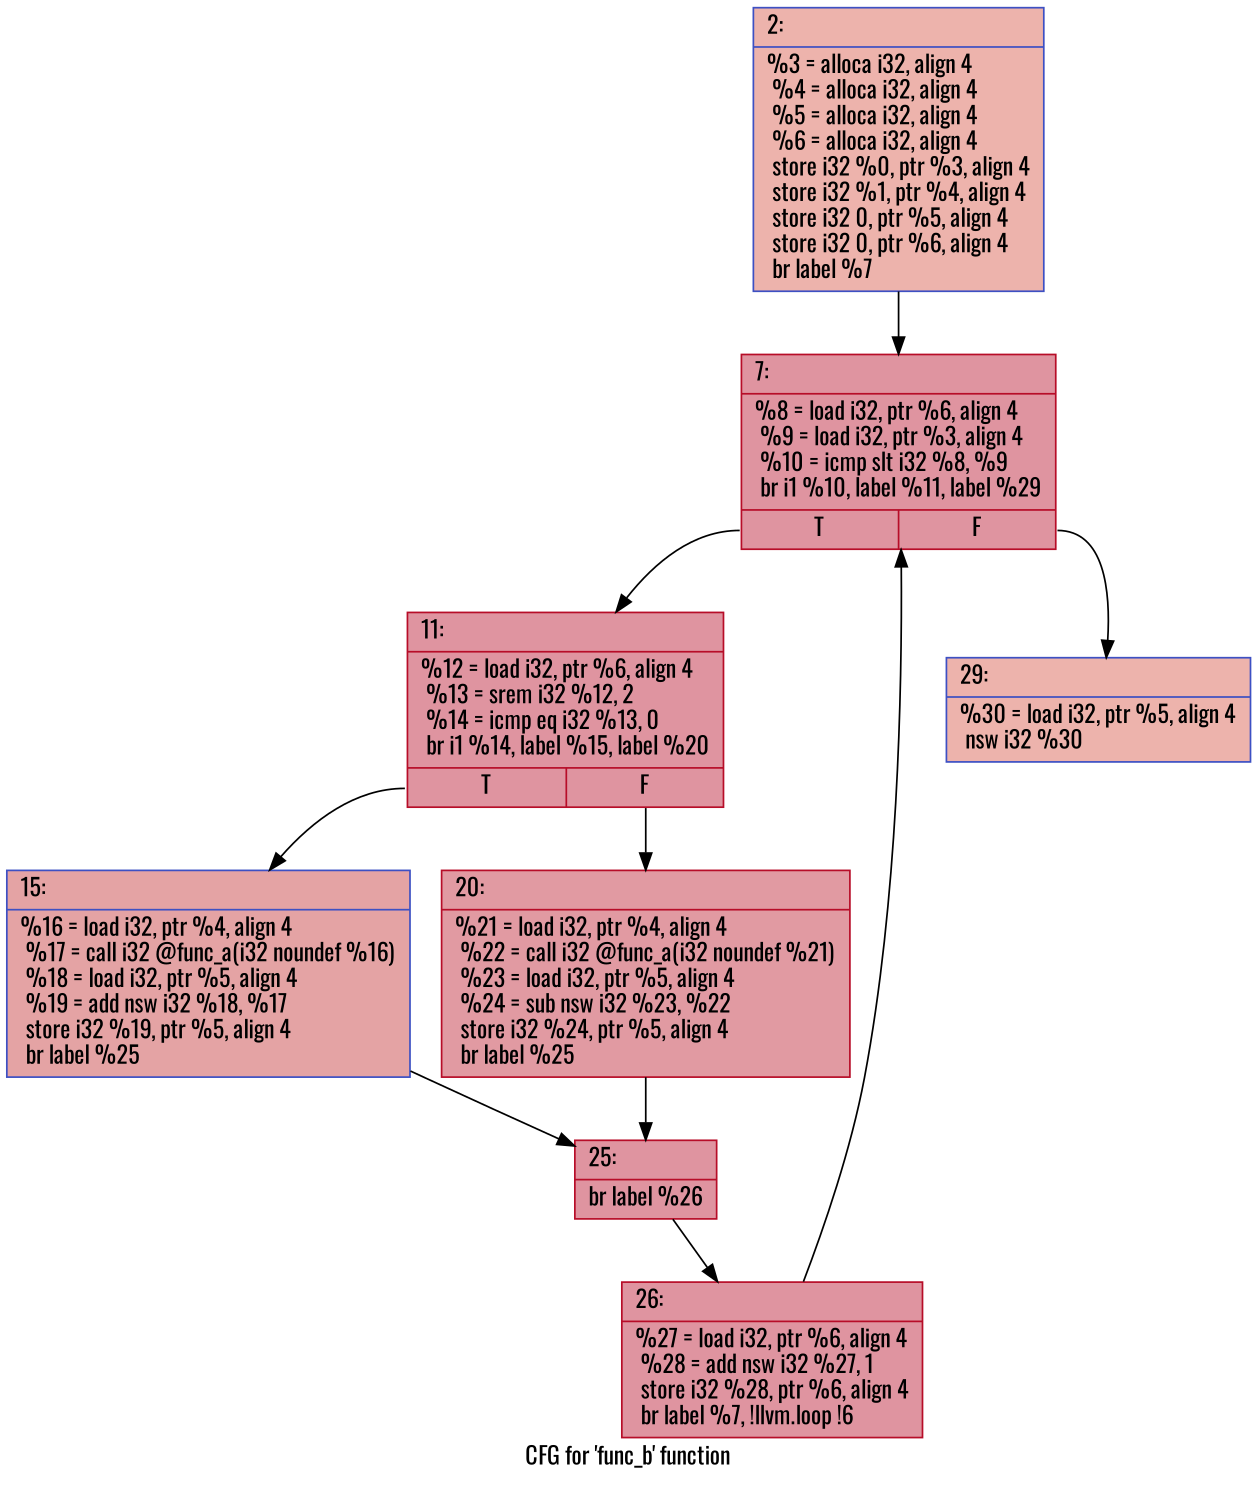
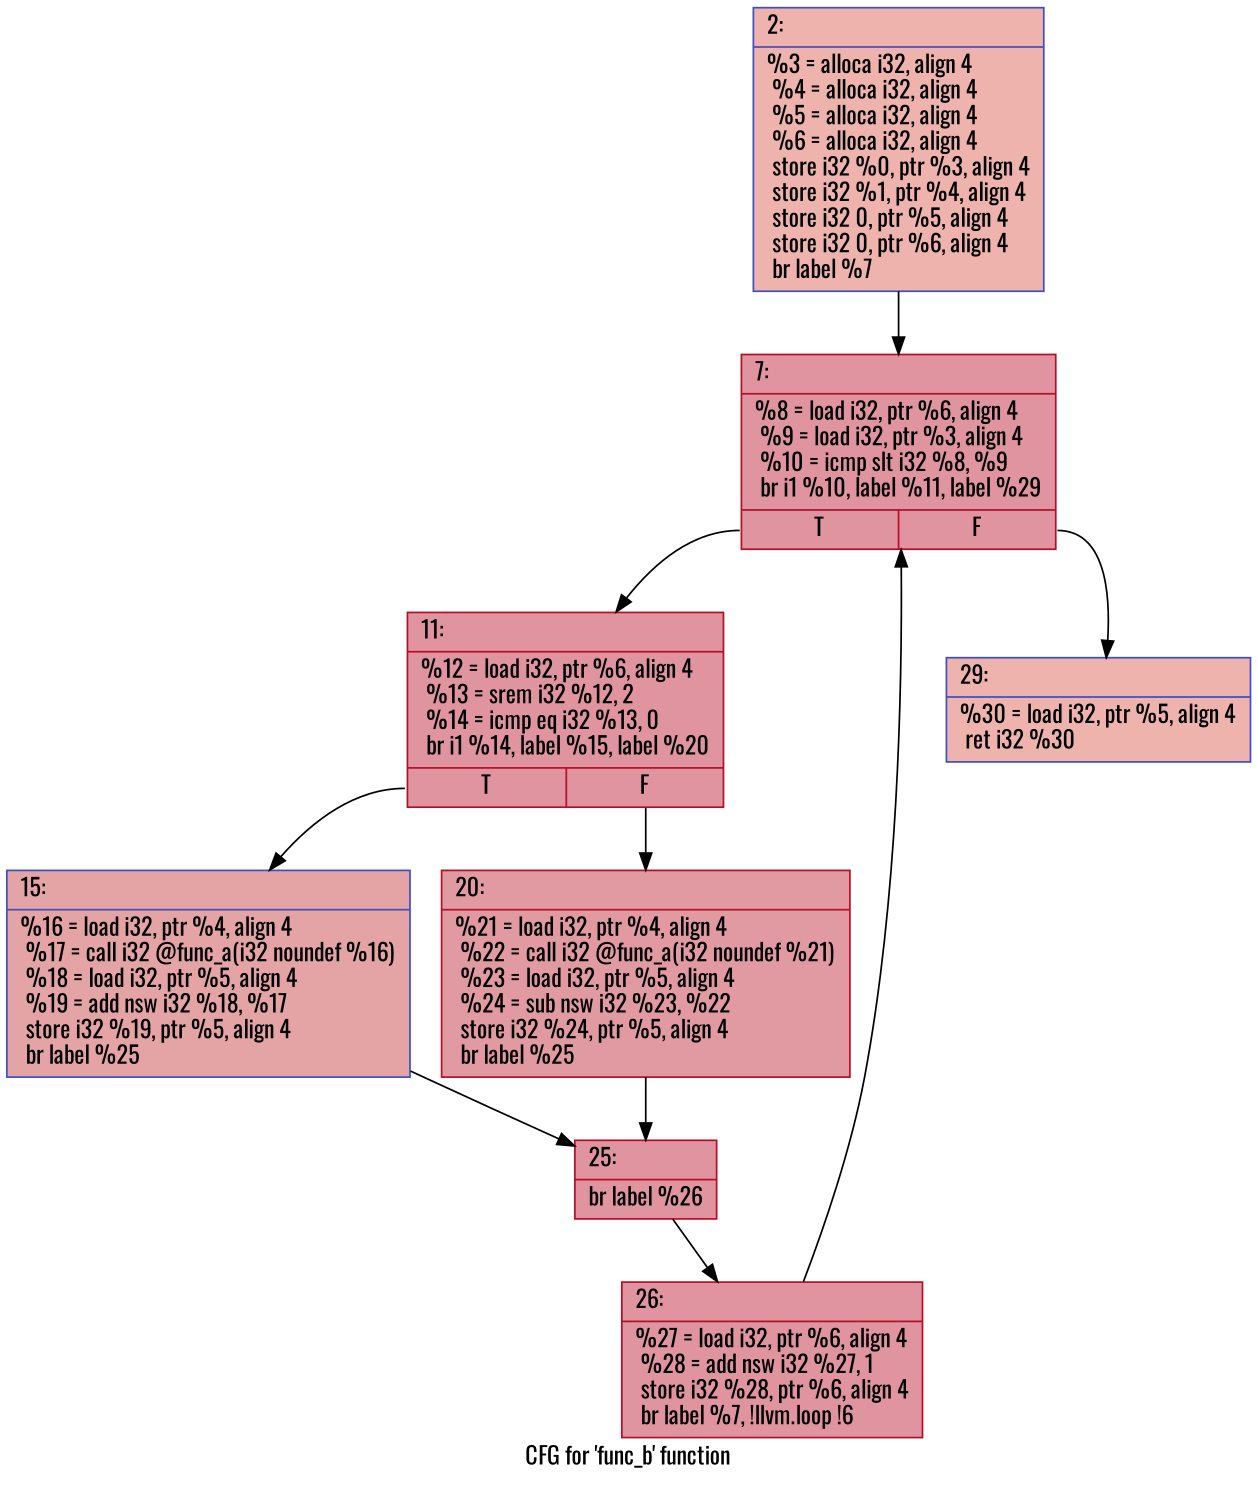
  digraph {
    label="CFG for 'func_b' function"
    fontname=Oswald
    node [color="#b70d28ff" fillcolor="#b70d2870" fontname=Oswald shape=record style=filled]
    edge [fontname=Oswald]
    n1 [color="#3d50c3ff" fillcolor="#d6524470" label="{2:\l|  %3 = alloca i32, align 4\l  %4 = alloca i32, align 4\l  %5 = alloca i32, align 4\l  %6 = alloca i32, align 4\l  store i32 %0, ptr %3, align 4\l  store i32 %1, ptr %4, align 4\l  store i32 0, ptr %5, align 4\l  store i32 0, ptr %6, align 4\l  br label %7\l}"]
    n2 [label="{7:\l|  %8 = load i32, ptr %6, align 4\l  %9 = load i32, ptr %3, align 4\l  %10 = icmp slt i32 %8, %9\l  br i1 %10, label %11, label %29\l|{<s0>T|<s1>F}}"]
    n3 [label="{11:\l|  %12 = load i32, ptr %6, align 4\l  %13 = srem i32 %12, 2\l  %14 = icmp eq i32 %13, 0\l  br i1 %14, label %15, label %20\l|{<s0>T|<s1>F}}"]
-   n4 [color="#3d50c3ff" fillcolor="#d6524470" label="{29:\l|  %30 = load i32, ptr %5, align 4\l  nsw i32 %30\l}"]
+   n4 [color="#3d50c3ff" fillcolor="#d6524470" label="{29:\l|  %30 = load i32, ptr %5, align 4\l  ret i32 %30\l}"]
    n5 [color="#3d50c3ff" fillcolor="#c32e3170" label="{15:\l|  %16 = load i32, ptr %4, align 4\l  %17 = call i32 @func_a(i32 noundef %16)\l  %18 = load i32, ptr %5, align 4\l  %19 = add nsw i32 %18, %17\l  store i32 %19, ptr %5, align 4\l  br label %25\l}"]
    n6 [fillcolor="#bb1b2c70" label="{20:\l|  %21 = load i32, ptr %4, align 4\l  %22 = call i32 @func_a(i32 noundef %21)\l  %23 = load i32, ptr %5, align 4\l  %24 = sub nsw i32 %23, %22\l  store i32 %24, ptr %5, align 4\l  br label %25\l}"]
    n7 [label="{25:\l|  br label %26\l}"]
    n8 [label="{26:\l|  %27 = load i32, ptr %6, align 4\l  %28 = add nsw i32 %27, 1\l  store i32 %28, ptr %6, align 4\l  br label %7, !llvm.loop !6\l}"]
    n1 -> n2
    n2 -> n3 [tailport=s0]
    n2 -> n4 [tailport=s1]
    n3 -> n5 [tailport=s0]
    n3 -> n6 [tailport=s1]
    n5 -> n7
    n6 -> n7
    n7 -> n8
    n8 -> n2
  }
